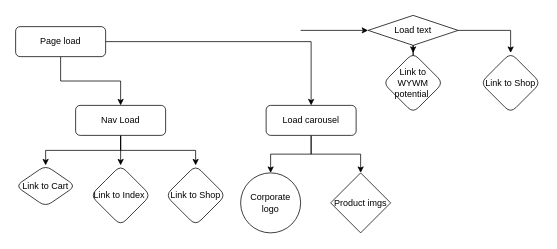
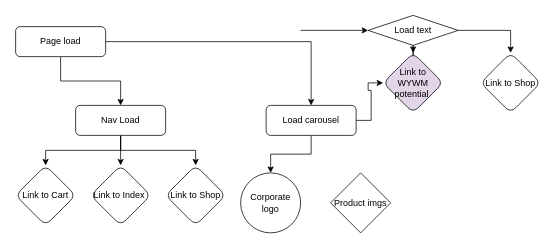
  <mxCell id="0" />
  <mxCell id="1" parent="0" />
  <mxCell id="2" value="" style="edgeStyle=orthogonalEdgeStyle;rounded=0;orthogonalLoop=1;jettySize=auto;html=1;" edge="1" parent="1" source="4" target="8"><mxGeometry relative="1" as="geometry" /></mxCell>
  <mxCell id="3" value="" style="edgeStyle=orthogonalEdgeStyle;rounded=0;orthogonalLoop=1;jettySize=auto;html=1;" edge="1" parent="1" source="4" target="14"><mxGeometry relative="1" as="geometry" /></mxCell>
  <mxCell id="4" value="Page load" style="rounded=1;whiteSpace=wrap;html=1;fontSize=12;glass=0;strokeWidth=1;shadow=0;" parent="1" vertex="1"><mxGeometry x="20" y="35" width="120" height="40" as="geometry" /></mxCell>
  <mxCell id="5" value="" style="edgeStyle=orthogonalEdgeStyle;rounded=0;orthogonalLoop=1;jettySize=auto;html=1;" edge="1" parent="1" source="8" target="9"><mxGeometry relative="1" as="geometry" /></mxCell>
  <mxCell id="6" value="" style="edgeStyle=orthogonalEdgeStyle;rounded=0;orthogonalLoop=1;jettySize=auto;html=1;" edge="1" parent="1" source="8" target="10"><mxGeometry relative="1" as="geometry" /></mxCell>
  <mxCell id="7" value="" style="edgeStyle=orthogonalEdgeStyle;rounded=0;orthogonalLoop=1;jettySize=auto;html=1;" edge="1" parent="1" source="8" target="11"><mxGeometry relative="1" as="geometry" /></mxCell>
  <mxCell id="8" value="Nav Load" style="rounded=1;whiteSpace=wrap;html=1;fontSize=12;glass=0;strokeWidth=1;shadow=0;" vertex="1" parent="1"><mxGeometry x="100" y="140" width="120" height="40" as="geometry" /></mxCell>
  <mxCell id="9" value="Link to Index&amp;nbsp;" style="rhombus;whiteSpace=wrap;html=1;rounded=1;glass=0;strokeWidth=1;shadow=0;" vertex="1" parent="1"><mxGeometry x="120" y="220" width="80" height="80" as="geometry" /></mxCell>
  <mxCell id="10" value="Link to Shop" style="rhombus;whiteSpace=wrap;html=1;rounded=1;glass=0;strokeWidth=1;shadow=0;" vertex="1" parent="1"><mxGeometry x="220" y="220" width="80" height="80" as="geometry" /></mxCell>
- <mxCell id="11" value="Link to Cart" style="rhombus;whiteSpace=wrap;html=1;rounded=1;glass=0;strokeWidth=1;shadow=0;" vertex="1" parent="1"><mxGeometry x="20" y="220" width="80" height="55" as="geometry" /></mxCell>
- <mxCell id="12" value="" style="edgeStyle=orthogonalEdgeStyle;rounded=0;orthogonalLoop=1;jettySize=auto;html=1;" edge="1" parent="1" source="14" target="19"><mxGeometry relative="1" as="geometry" /></mxCell>
+ <mxCell id="11" value="Link to Cart" style="rhombus;whiteSpace=wrap;html=1;rounded=1;glass=0;strokeWidth=1;shadow=0;" vertex="1" parent="1"><mxGeometry x="20" y="220" width="80" height="80" as="geometry" /></mxCell>
+ <mxCell id="12" value="" style="edgeStyle=orthogonalEdgeStyle;rounded=0;orthogonalLoop=1;jettySize=auto;html=1;" edge="1" parent="1" source="14" target="22"><mxGeometry relative="1" as="geometry" /></mxCell>
  <mxCell id="13" value="" style="edgeStyle=orthogonalEdgeStyle;rounded=0;orthogonalLoop=1;jettySize=auto;html=1;" edge="1" parent="1" source="14" target="20"><mxGeometry relative="1" as="geometry" /></mxCell>
  <mxCell id="14" value="Load carousel" style="rounded=1;whiteSpace=wrap;html=1;glass=0;strokeWidth=1;shadow=0;" vertex="1" parent="1"><mxGeometry x="354" y="140" width="120" height="40" as="geometry" /></mxCell>
  <mxCell id="15" value="" style="edgeStyle=orthogonalEdgeStyle;rounded=0;orthogonalLoop=1;jettySize=auto;html=1;" edge="1" parent="1" source="17" target="21"><mxGeometry relative="1" as="geometry" /></mxCell>
  <mxCell id="16" value="" style="edgeStyle=orthogonalEdgeStyle;rounded=0;orthogonalLoop=1;jettySize=auto;html=1;" edge="1" parent="1" source="17" target="22"><mxGeometry relative="1" as="geometry" /></mxCell>
  <mxCell id="17" value="Load text" style="rhombus;whiteSpace=wrap;html=1;" vertex="1" parent="1"><mxGeometry x="490" y="20" width="120" height="40" as="geometry" /></mxCell>
  <mxCell id="18" value="" style="endArrow=classic;html=1;rounded=0;entryX=0;entryY=0.5;entryDx=0;entryDy=0;" edge="1" parent="1" target="17"><mxGeometry width="50" height="50" relative="1" as="geometry"><mxPoint x="400" y="40" as="sourcePoint" /><mxPoint x="350" y="70" as="targetPoint" /></mxGeometry></mxCell>
  <mxCell id="19" value="Product imgs" style="rhombus;whiteSpace=wrap;html=1;glass=0;strokeWidth=1;shadow=0;" vertex="1" parent="1"><mxGeometry x="440" y="230" width="80" height="80" as="geometry" /></mxCell>
  <mxCell id="20" value="Corporate logo" style="ellipse;whiteSpace=wrap;html=1;rounded=1;glass=0;strokeWidth=1;shadow=0;" vertex="1" parent="1"><mxGeometry x="320" y="230" width="80" height="80" as="geometry" /></mxCell>
  <mxCell id="21" value="Link to Shop" style="rhombus;whiteSpace=wrap;html=1;rounded=1;" vertex="1" parent="1"><mxGeometry x="640" y="70" width="80" height="80" as="geometry" /></mxCell>
- <mxCell id="22" value="Link to WYWM potential&amp;nbsp;" style="rhombus;whiteSpace=wrap;html=1;rounded=1;" vertex="1" parent="1"><mxGeometry x="510" y="70" width="80" height="80" as="geometry" /></mxCell>
+ <mxCell id="22" value="Link to WYWM potential&amp;nbsp;" style="rhombus;whiteSpace=wrap;html=1;rounded=1;fillColor=#e1d5e7;" vertex="1" parent="1"><mxGeometry x="510" y="70" width="80" height="80" as="geometry" /></mxCell>
